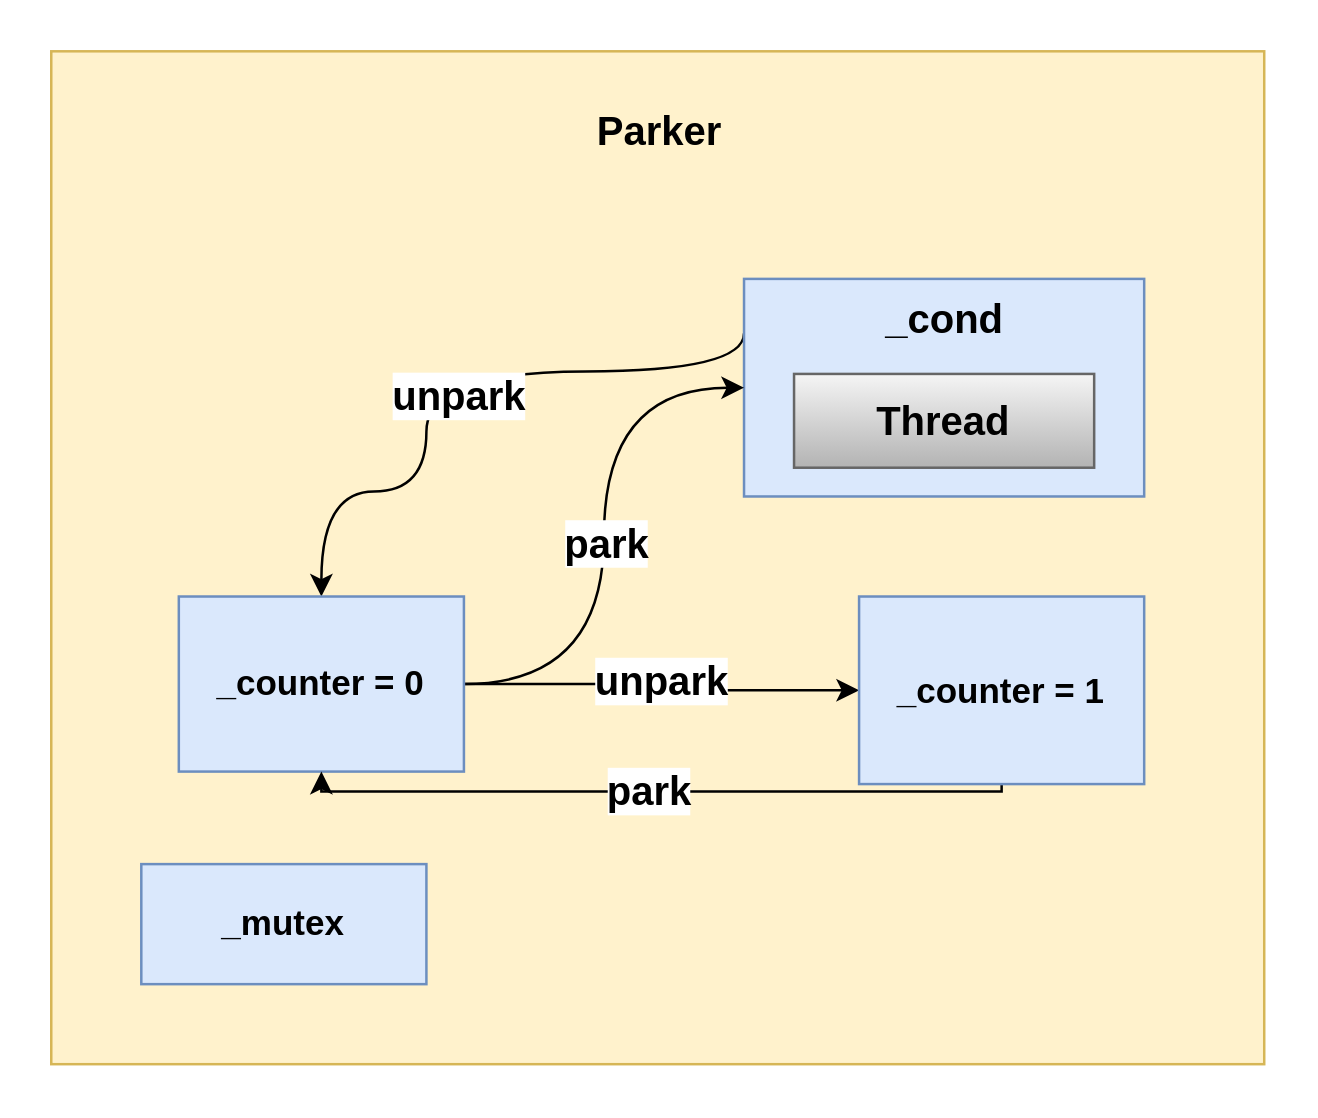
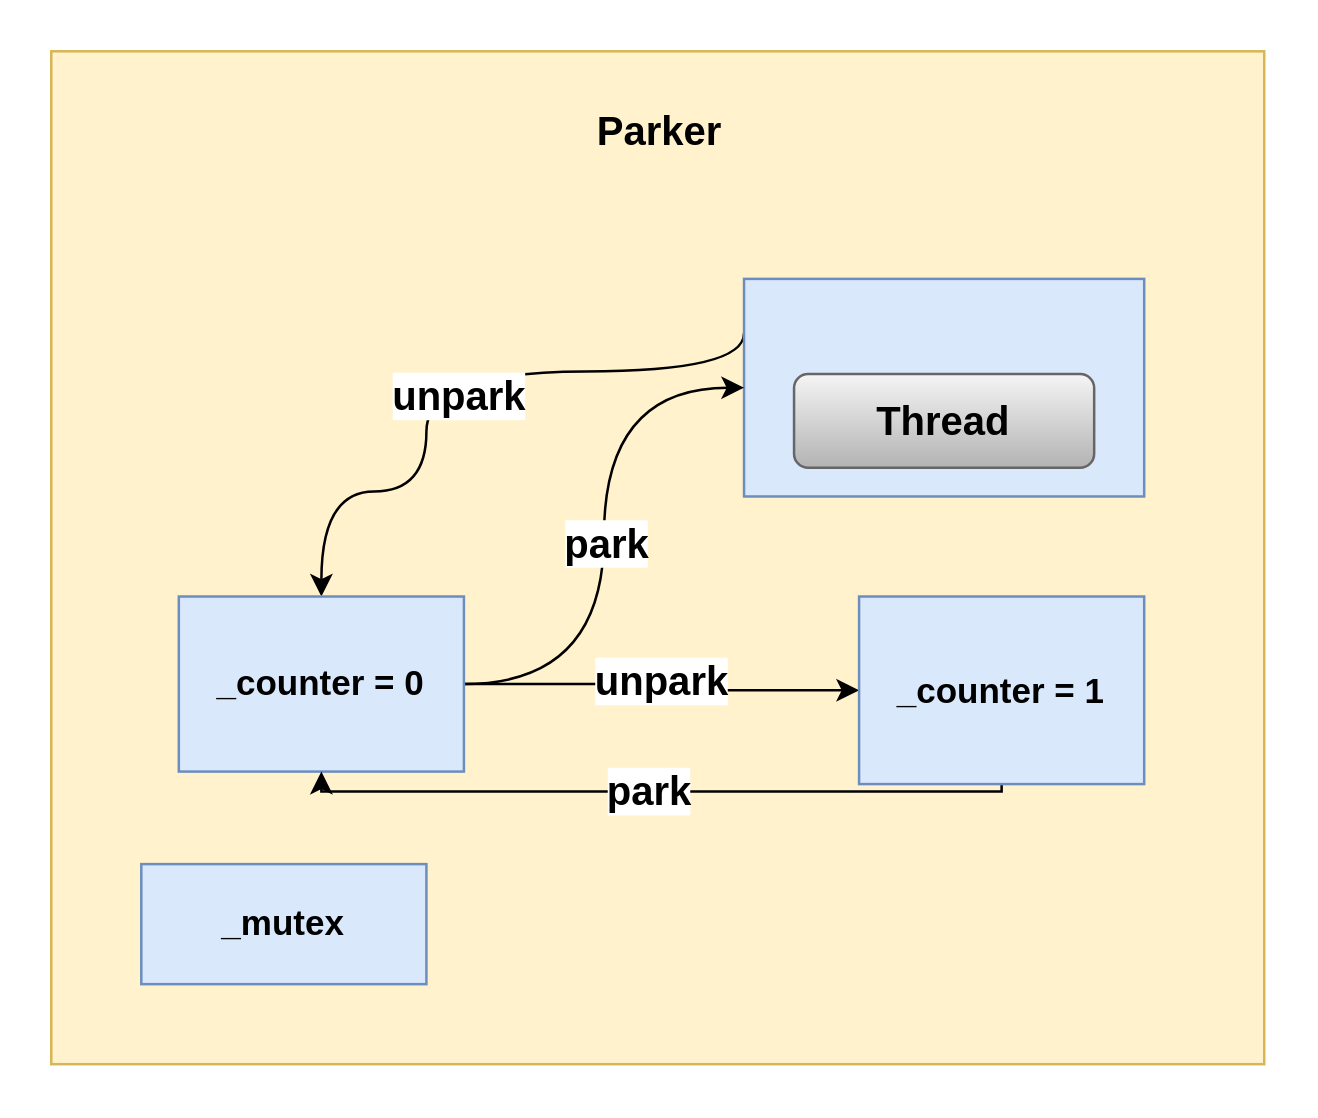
  <mxCell id="0" />
  <mxCell id="1" parent="0" />
  <mxCell id="2" value="" style="rounded=0;whiteSpace=wrap;html=1;fillColor=#fff2cc;strokeColor=#d6b656;" vertex="1" parent="1"><mxGeometry x="20" y="20" width="485" height="405" as="geometry" /></mxCell>
  <mxCell id="3" style="edgeStyle=orthogonalEdgeStyle;rounded=0;orthogonalLoop=1;jettySize=auto;html=1;curved=1;exitX=0;exitY=0.25;exitDx=0;exitDy=0;entryX=0.5;entryY=0;entryDx=0;entryDy=0;" edge="1" parent="1" source="5" target="13"><mxGeometry relative="1" as="geometry"><Array as="points"><mxPoint x="297" y="148" /><mxPoint x="170" y="148" /><mxPoint x="170" y="196" /><mxPoint x="128" y="196" /></Array></mxGeometry></mxCell>
  <mxCell id="4" value="&lt;font style=&quot;font-size: 16px;&quot;&gt;&lt;b&gt;unpark&lt;/b&gt;&lt;/font&gt;" style="edgeLabel;html=1;align=center;verticalAlign=middle;resizable=0;points=[];" vertex="1" connectable="0" parent="3"><mxGeometry x="-0.1" y="11" relative="1" as="geometry"><mxPoint x="-7" y="-2" as="offset" /></mxGeometry></mxCell>
  <mxCell id="5" value="" style="rounded=0;whiteSpace=wrap;html=1;fillColor=#dae8fc;strokeColor=#6c8ebf;" vertex="1" parent="1"><mxGeometry x="297" y="111" width="160" height="87" as="geometry" /></mxCell>
  <mxCell id="6" value="&lt;font style=&quot;font-size: 16px;&quot;&gt;&lt;b&gt;Parker&lt;/b&gt;&lt;/font&gt;" style="text;html=1;align=center;verticalAlign=middle;resizable=0;points=[];autosize=1;strokeColor=none;fillColor=none;" vertex="1" parent="1"><mxGeometry x="228.5" y="36" width="68" height="31" as="geometry" /></mxCell>
  <mxCell id="7" value="&lt;span style=&quot;font-size: 14px;&quot;&gt;&lt;b&gt;_mutex&lt;/b&gt;&lt;/span&gt;" style="rounded=0;whiteSpace=wrap;html=1;fillColor=#dae8fc;strokeColor=#6c8ebf;" vertex="1" parent="1"><mxGeometry x="56" y="345" width="114" height="48" as="geometry" /></mxCell>
- <mxCell id="8" value="&lt;font style=&quot;font-size: 16px;&quot;&gt;&lt;b&gt;Thread&lt;/b&gt;&lt;/font&gt;" style="rounded=0;whiteSpace=wrap;html=1;fillColor=#f5f5f5;strokeColor=#666666;gradientColor=#b3b3b3;" vertex="1" parent="1"><mxGeometry x="317" y="149" width="120" height="37.5" as="geometry" /></mxCell>
+ <mxCell id="8" value="&lt;font style=&quot;font-size: 16px;&quot;&gt;&lt;b&gt;Thread&lt;/b&gt;&lt;/font&gt;" style="whiteSpace=wrap;html=1;fillColor=#f5f5f5;strokeColor=#666666;gradientColor=#b3b3b3;rounded=1;" vertex="1" parent="1"><mxGeometry x="317" y="149" width="120" height="37.5" as="geometry" /></mxCell>
  <mxCell id="9" style="edgeStyle=orthogonalEdgeStyle;rounded=0;orthogonalLoop=1;jettySize=auto;html=1;entryX=0;entryY=0.5;entryDx=0;entryDy=0;curved=1;" edge="1" parent="1" source="13" target="5"><mxGeometry relative="1" as="geometry" /></mxCell>
  <mxCell id="10" value="&lt;font style=&quot;font-size: 16px;&quot;&gt;&lt;b&gt;park&lt;/b&gt;&lt;/font&gt;" style="edgeLabel;html=1;align=center;verticalAlign=middle;resizable=0;points=[];" vertex="1" connectable="0" parent="9"><mxGeometry x="-0.001" y="3" relative="1" as="geometry"><mxPoint x="3" y="2" as="offset" /></mxGeometry></mxCell>
  <mxCell id="11" style="edgeStyle=orthogonalEdgeStyle;rounded=0;orthogonalLoop=1;jettySize=auto;html=1;entryX=0;entryY=0.5;entryDx=0;entryDy=0;" edge="1" parent="1" source="13" target="16"><mxGeometry relative="1" as="geometry" /></mxCell>
  <mxCell id="12" value="&lt;font style=&quot;font-size: 16px;&quot;&gt;&lt;b&gt;unpark&lt;/b&gt;&lt;/font&gt;" style="edgeLabel;html=1;align=center;verticalAlign=middle;resizable=0;points=[];" vertex="1" connectable="0" parent="11"><mxGeometry x="-0.037" y="-1" relative="1" as="geometry"><mxPoint x="1" y="-3" as="offset" /></mxGeometry></mxCell>
  <mxCell id="13" value="&lt;b&gt;&lt;font style=&quot;font-size: 14px;&quot;&gt;_counter = 0&lt;/font&gt;&lt;/b&gt;" style="rounded=0;whiteSpace=wrap;html=1;fillColor=#dae8fc;strokeColor=#6c8ebf;" vertex="1" parent="1"><mxGeometry x="71" y="238" width="114" height="70" as="geometry" /></mxCell>
  <mxCell id="14" style="edgeStyle=orthogonalEdgeStyle;rounded=0;orthogonalLoop=1;jettySize=auto;html=1;entryX=0.5;entryY=1;entryDx=0;entryDy=0;" edge="1" parent="1" source="16" target="13"><mxGeometry relative="1" as="geometry"><Array as="points"><mxPoint x="400" y="316" /><mxPoint x="128" y="316" /></Array></mxGeometry></mxCell>
  <mxCell id="15" value="&lt;font style=&quot;font-size: 16px;&quot;&gt;&lt;b&gt;park&lt;/b&gt;&lt;/font&gt;" style="edgeLabel;html=1;align=center;verticalAlign=middle;resizable=0;points=[];" vertex="1" connectable="0" parent="14"><mxGeometry x="0.037" y="1" relative="1" as="geometry"><mxPoint x="2" y="-2" as="offset" /></mxGeometry></mxCell>
  <mxCell id="16" value="&lt;b&gt;&lt;font style=&quot;font-size: 14px;&quot;&gt;_counter = 1&lt;/font&gt;&lt;/b&gt;" style="rounded=0;whiteSpace=wrap;html=1;fillColor=#dae8fc;strokeColor=#6c8ebf;" vertex="1" parent="1"><mxGeometry x="343" y="238" width="114" height="75" as="geometry" /></mxCell>
- <mxCell id="17" value="&lt;b&gt;&lt;font style=&quot;font-size: 16px;&quot;&gt;_cond&lt;/font&gt;&lt;/b&gt;" style="text;html=1;align=center;verticalAlign=middle;resizable=0;points=[];autosize=1;strokeColor=none;fillColor=none;" vertex="1" parent="1"><mxGeometry x="344.5" y="111" width="65" height="31" as="geometry" /></mxCell>
